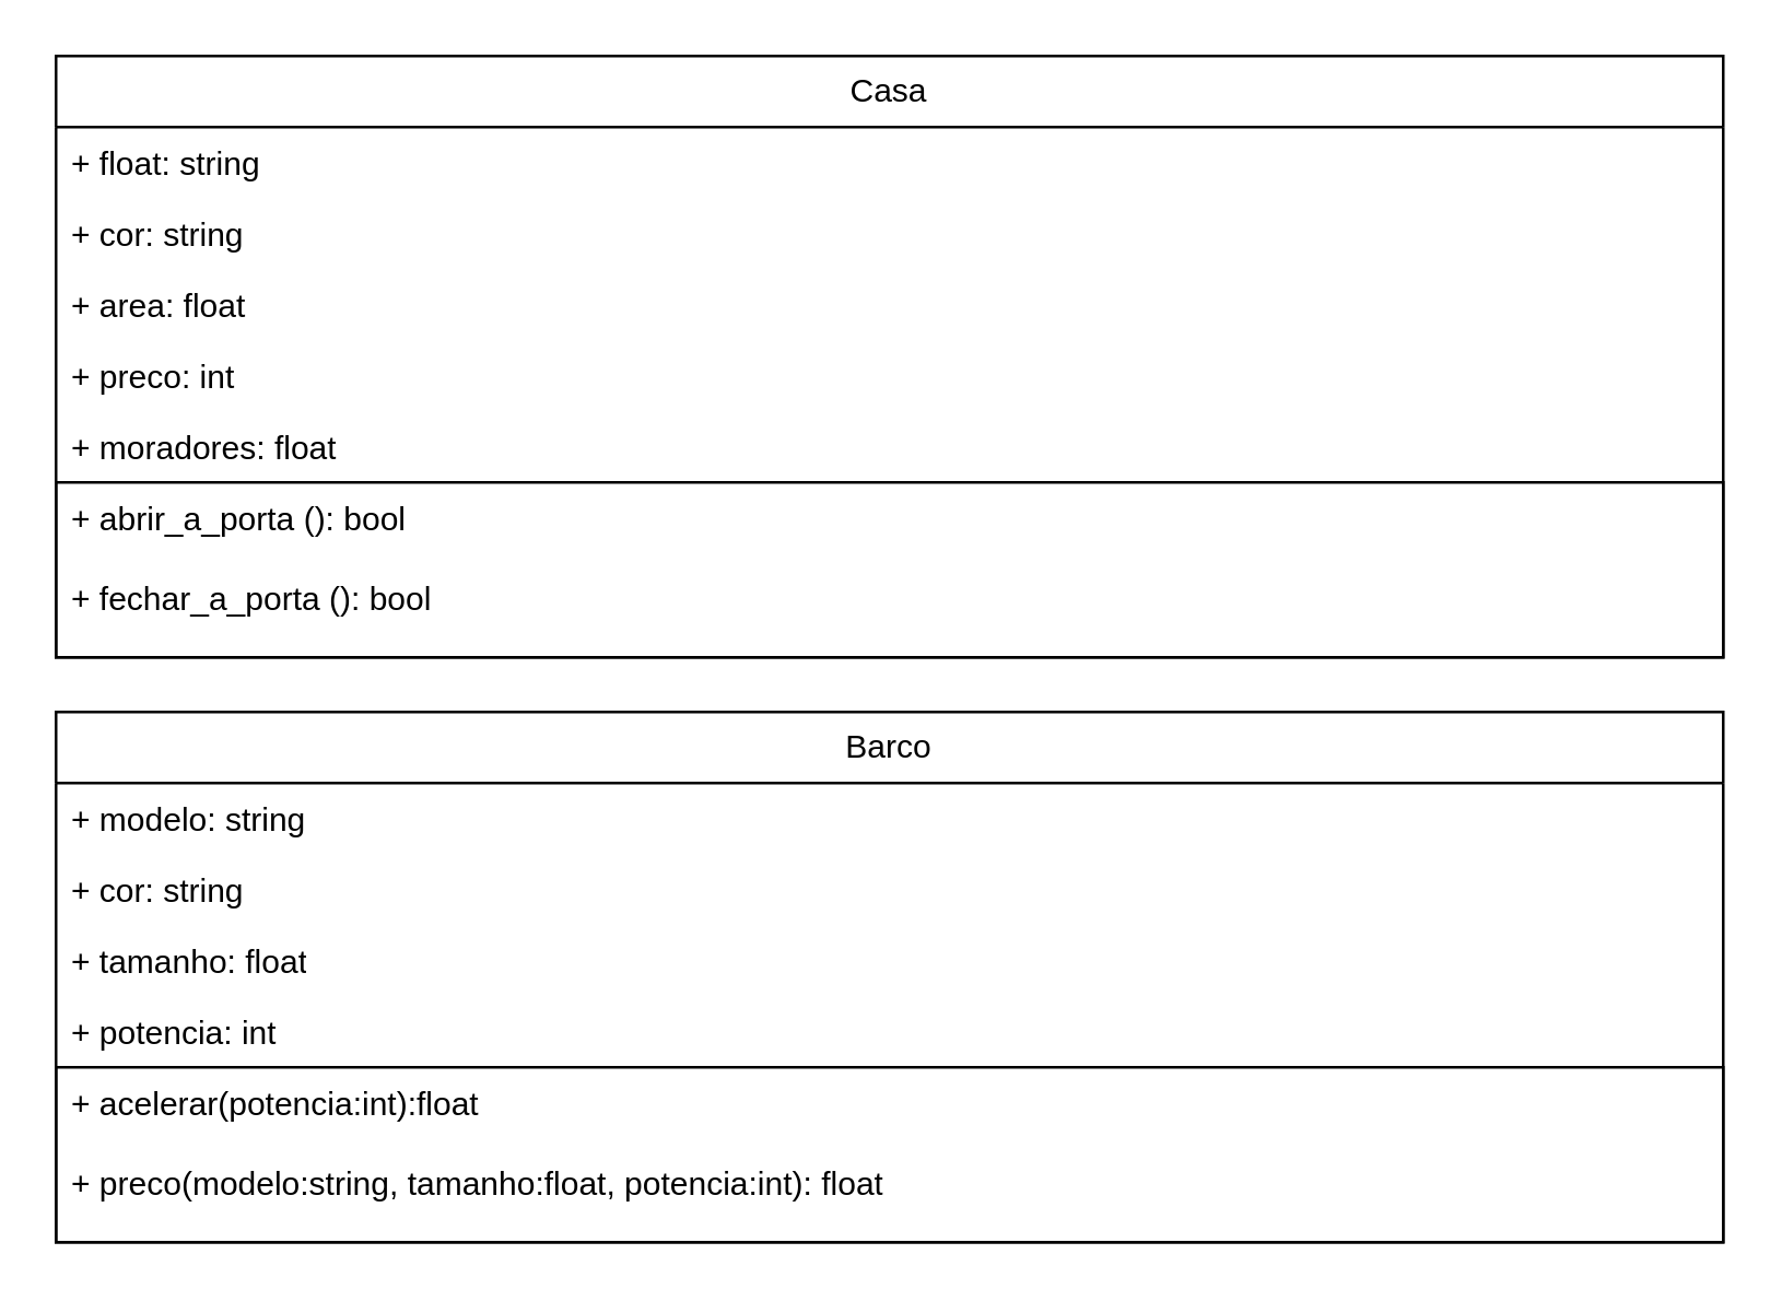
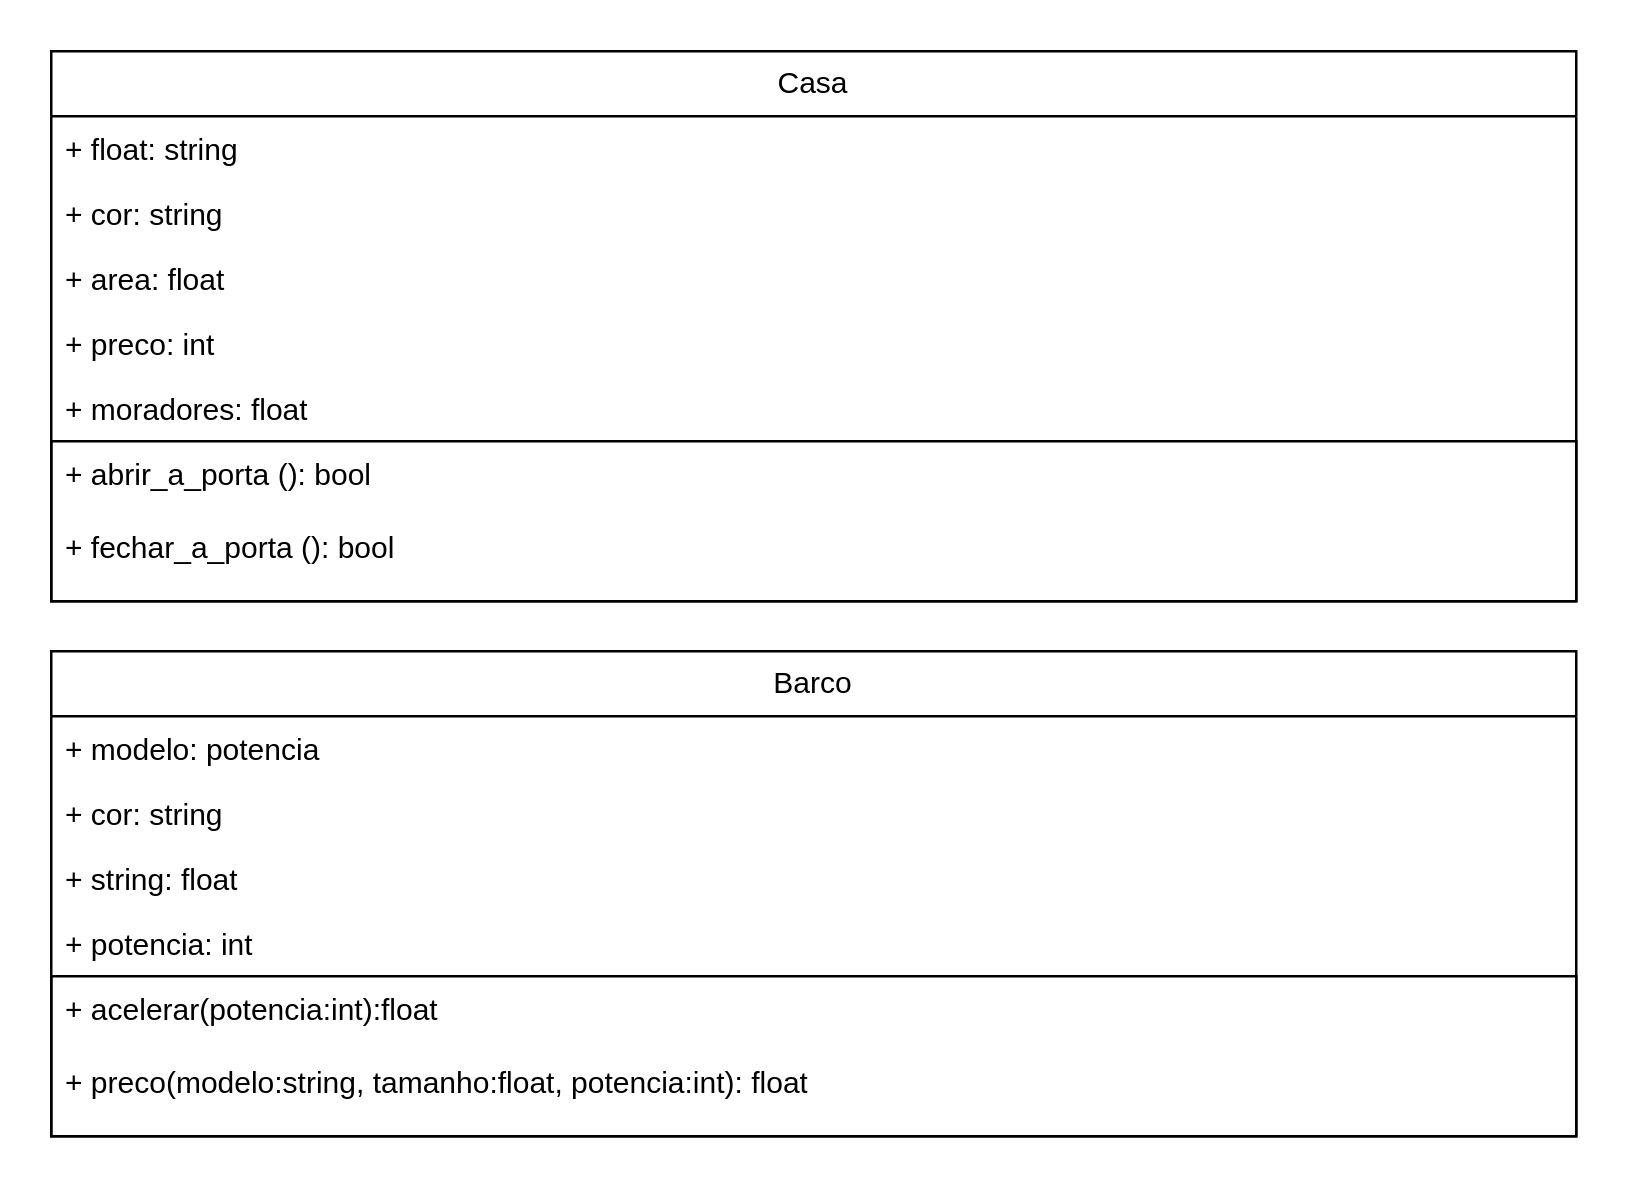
  <mxCell id="0" />
  <mxCell id="1" parent="0" />
  <mxCell id="2" value="Casa" style="swimlane;fontStyle=0;childLayout=stackLayout;horizontal=1;startSize=26;fillColor=none;horizontalStack=0;resizeParent=1;resizeParentMax=0;resizeLast=0;collapsible=1;marginBottom=0;whiteSpace=wrap;html=1;" vertex="1" parent="1"><mxGeometry x="20" y="20" width="610" height="220" as="geometry" /></mxCell>
  <mxCell id="3" value="+ float: string" style="text;strokeColor=none;fillColor=none;align=left;verticalAlign=top;spacingLeft=4;spacingRight=4;overflow=hidden;rotatable=0;points=[[0,0.5],[1,0.5]];portConstraint=eastwest;whiteSpace=wrap;html=1;" vertex="1" parent="2"><mxGeometry y="26" width="610" height="26" as="geometry" /></mxCell>
  <mxCell id="4" value="+ cor: string&lt;div&gt;&lt;br&gt;&lt;/div&gt;" style="text;strokeColor=none;fillColor=none;align=left;verticalAlign=top;spacingLeft=4;spacingRight=4;overflow=hidden;rotatable=0;points=[[0,0.5],[1,0.5]];portConstraint=eastwest;whiteSpace=wrap;html=1;" vertex="1" parent="2"><mxGeometry y="52" width="610" height="26" as="geometry" /></mxCell>
  <mxCell id="5" value="+ area: float&lt;div&gt;&lt;br&gt;&lt;/div&gt;" style="text;strokeColor=none;fillColor=none;align=left;verticalAlign=top;spacingLeft=4;spacingRight=4;overflow=hidden;rotatable=0;points=[[0,0.5],[1,0.5]];portConstraint=eastwest;whiteSpace=wrap;html=1;" vertex="1" parent="2"><mxGeometry y="78" width="610" height="26" as="geometry" /></mxCell>
  <mxCell id="6" value="+ preco: int&lt;div&gt;&lt;br&gt;&lt;/div&gt;" style="text;strokeColor=none;fillColor=none;align=left;verticalAlign=top;spacingLeft=4;spacingRight=4;overflow=hidden;rotatable=0;points=[[0,0.5],[1,0.5]];portConstraint=eastwest;whiteSpace=wrap;html=1;" vertex="1" parent="2"><mxGeometry y="104" width="610" height="26" as="geometry" /></mxCell>
  <mxCell id="7" value="+ moradores: float&lt;div&gt;&lt;br&gt;&lt;/div&gt;" style="text;strokeColor=none;fillColor=none;align=left;verticalAlign=top;spacingLeft=4;spacingRight=4;overflow=hidden;rotatable=0;points=[[0,0.5],[1,0.5]];portConstraint=eastwest;whiteSpace=wrap;html=1;" vertex="1" parent="2"><mxGeometry y="130" width="610" height="26" as="geometry" /></mxCell>
  <mxCell id="8" value="+ abrir_a_porta (): bool&lt;div&gt;&lt;br&gt;&lt;/div&gt;&lt;div&gt;+ fechar_a_porta (): bool&lt;div&gt;&lt;br&gt;&lt;/div&gt;&lt;/div&gt;" style="text;strokeColor=default;fillColor=none;align=left;verticalAlign=top;spacingLeft=4;spacingRight=4;overflow=hidden;rotatable=0;points=[[0,0.5],[1,0.5]];portConstraint=eastwest;whiteSpace=wrap;html=1;" vertex="1" parent="2"><mxGeometry y="156" width="610" height="64" as="geometry" /></mxCell>
  <mxCell id="9" value="Barco" style="swimlane;fontStyle=0;childLayout=stackLayout;horizontal=1;startSize=26;fillColor=none;horizontalStack=0;resizeParent=1;resizeParentMax=0;resizeLast=0;collapsible=1;marginBottom=0;whiteSpace=wrap;html=1;" vertex="1" parent="1"><mxGeometry x="20" y="260" width="610" height="194" as="geometry" /></mxCell>
- <mxCell id="10" value="+ modelo: string" style="text;strokeColor=none;fillColor=none;align=left;verticalAlign=top;spacingLeft=4;spacingRight=4;overflow=hidden;rotatable=0;points=[[0,0.5],[1,0.5]];portConstraint=eastwest;whiteSpace=wrap;html=1;" vertex="1" parent="9"><mxGeometry y="26" width="610" height="26" as="geometry" /></mxCell>
+ <mxCell id="10" value="+ modelo: potencia" style="text;strokeColor=none;fillColor=none;align=left;verticalAlign=top;spacingLeft=4;spacingRight=4;overflow=hidden;rotatable=0;points=[[0,0.5],[1,0.5]];portConstraint=eastwest;whiteSpace=wrap;html=1;" vertex="1" parent="9"><mxGeometry y="26" width="610" height="26" as="geometry" /></mxCell>
  <mxCell id="11" value="+ cor: string&lt;div&gt;&lt;br&gt;&lt;/div&gt;" style="text;strokeColor=none;fillColor=none;align=left;verticalAlign=top;spacingLeft=4;spacingRight=4;overflow=hidden;rotatable=0;points=[[0,0.5],[1,0.5]];portConstraint=eastwest;whiteSpace=wrap;html=1;" vertex="1" parent="9"><mxGeometry y="52" width="610" height="26" as="geometry" /></mxCell>
- <mxCell id="12" value="+ tamanho: float&lt;div&gt;&lt;br&gt;&lt;/div&gt;" style="text;strokeColor=none;fillColor=none;align=left;verticalAlign=top;spacingLeft=4;spacingRight=4;overflow=hidden;rotatable=0;points=[[0,0.5],[1,0.5]];portConstraint=eastwest;whiteSpace=wrap;html=1;" vertex="1" parent="9"><mxGeometry y="78" width="610" height="26" as="geometry" /></mxCell>
+ <mxCell id="12" value="+ string: float&lt;div&gt;&lt;br&gt;&lt;/div&gt;" style="text;strokeColor=none;fillColor=none;align=left;verticalAlign=top;spacingLeft=4;spacingRight=4;overflow=hidden;rotatable=0;points=[[0,0.5],[1,0.5]];portConstraint=eastwest;whiteSpace=wrap;html=1;" vertex="1" parent="9"><mxGeometry y="78" width="610" height="26" as="geometry" /></mxCell>
  <mxCell id="13" value="+ potencia: int&lt;div&gt;&lt;br&gt;&lt;/div&gt;" style="text;strokeColor=none;fillColor=none;align=left;verticalAlign=top;spacingLeft=4;spacingRight=4;overflow=hidden;rotatable=0;points=[[0,0.5],[1,0.5]];portConstraint=eastwest;whiteSpace=wrap;html=1;" vertex="1" parent="9"><mxGeometry y="104" width="610" height="26" as="geometry" /></mxCell>
  <mxCell id="14" value="+ acelerar(potencia:int):float&amp;nbsp;&lt;div&gt;&lt;br&gt;&lt;/div&gt;&lt;div&gt;+ preco(modelo:string, tamanho:float, potencia:int): float&lt;div&gt;&lt;br&gt;&lt;/div&gt;&lt;/div&gt;" style="text;strokeColor=default;fillColor=none;align=left;verticalAlign=top;spacingLeft=4;spacingRight=4;overflow=hidden;rotatable=0;points=[[0,0.5],[1,0.5]];portConstraint=eastwest;whiteSpace=wrap;html=1;" vertex="1" parent="9"><mxGeometry y="130" width="610" height="64" as="geometry" /></mxCell>
